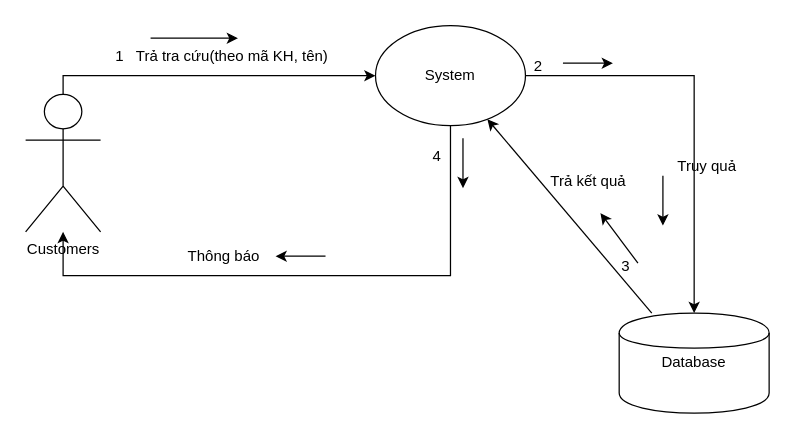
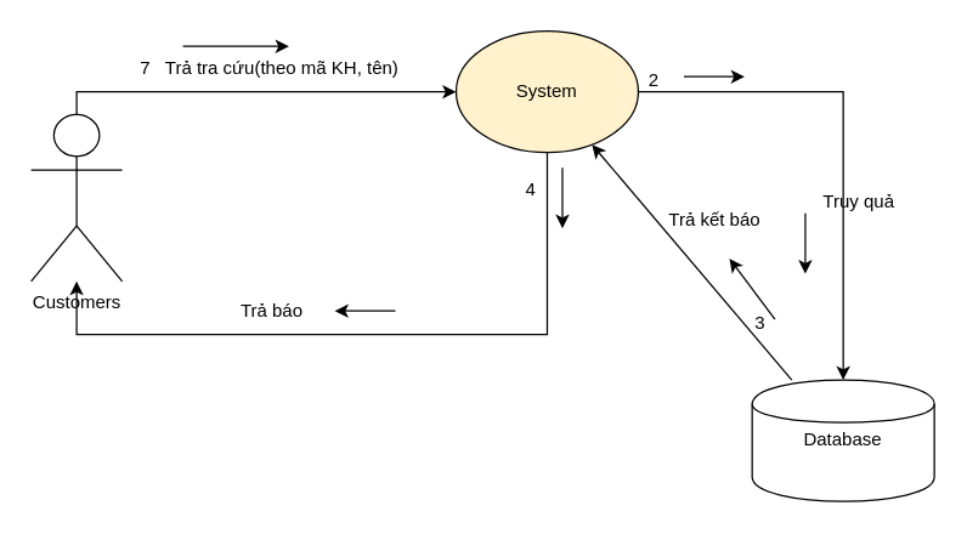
  <mxCell id="0" />
  <mxCell id="1" parent="0" />
  <mxCell id="2" style="edgeStyle=orthogonalEdgeStyle;rounded=0;orthogonalLoop=1;jettySize=auto;html=1;entryX=0;entryY=0.5;entryDx=0;entryDy=0;" edge="1" parent="1" source="3" target="6"><mxGeometry relative="1" as="geometry"><Array as="points"><mxPoint x="130" y="60" /><mxPoint x="130" y="60" /></Array></mxGeometry></mxCell>
  <mxCell id="3" value="Customers&lt;div&gt;&lt;br&gt;&lt;/div&gt;" style="shape=umlActor;verticalLabelPosition=bottom;verticalAlign=top;html=1;outlineConnect=0;" vertex="1" parent="1"><mxGeometry x="20" y="75" width="60" height="110" as="geometry" /></mxCell>
  <mxCell id="4" style="edgeStyle=orthogonalEdgeStyle;rounded=0;orthogonalLoop=1;jettySize=auto;html=1;entryX=0.5;entryY=0;entryDx=0;entryDy=0;" edge="1" parent="1" source="6" target="8"><mxGeometry relative="1" as="geometry" /></mxCell>
  <mxCell id="5" style="edgeStyle=orthogonalEdgeStyle;rounded=0;orthogonalLoop=1;jettySize=auto;html=1;exitX=0.5;exitY=1;exitDx=0;exitDy=0;" edge="1" parent="1" source="6" target="3"><mxGeometry relative="1" as="geometry"><Array as="points"><mxPoint x="360" y="220" /><mxPoint x="50" y="220" /></Array></mxGeometry></mxCell>
- <mxCell id="6" value="System" style="ellipse;whiteSpace=wrap;html=1;" vertex="1" parent="1"><mxGeometry x="300" y="20" width="120" height="80" as="geometry" /></mxCell>
+ <mxCell id="6" value="System" style="ellipse;whiteSpace=wrap;html=1;fillColor=#fff2cc;" vertex="1" parent="1"><mxGeometry x="300" y="20" width="120" height="80" as="geometry" /></mxCell>
  <mxCell id="7" style="rounded=0;orthogonalLoop=1;jettySize=auto;html=1;" edge="1" parent="1" source="8" target="6"><mxGeometry relative="1" as="geometry" /></mxCell>
  <mxCell id="8" value="Database" style="shape=cylinder;whiteSpace=wrap;html=1;" vertex="1" parent="1"><mxGeometry x="495" y="250" width="120" height="80" as="geometry" /></mxCell>
- <mxCell id="9" value="1" style="text;html=1;align=center;verticalAlign=middle;resizable=0;points=[];autosize=1;strokeColor=none;fillColor=none;" vertex="1" parent="1"><mxGeometry x="80" y="30" width="30" height="30" as="geometry" /></mxCell>
+ <mxCell id="9" value="7" style="text;html=1;align=center;verticalAlign=middle;resizable=0;points=[];autosize=1;strokeColor=none;fillColor=none;" vertex="1" parent="1"><mxGeometry x="80" y="30" width="30" height="30" as="geometry" /></mxCell>
  <mxCell id="10" value="Trả tra cứu(theo mã KH, tên)" style="text;html=1;align=center;verticalAlign=middle;resizable=0;points=[];autosize=1;strokeColor=none;fillColor=none;" vertex="1" parent="1"><mxGeometry x="90" y="30" width="190" height="30" as="geometry" /></mxCell>
  <mxCell id="11" value="" style="endArrow=classic;html=1;rounded=0;entryX=0.526;entryY=0;entryDx=0;entryDy=0;entryPerimeter=0;" edge="1" parent="1" target="10"><mxGeometry width="50" height="50" relative="1" as="geometry"><mxPoint x="120" y="30" as="sourcePoint" /><mxPoint x="170" y="-20" as="targetPoint" /></mxGeometry></mxCell>
  <mxCell id="12" value="Truy quả" style="text;html=1;align=center;verticalAlign=middle;resizable=0;points=[];autosize=1;strokeColor=none;fillColor=none;" vertex="1" parent="1"><mxGeometry x="530" y="118" width="70" height="30" as="geometry" /></mxCell>
  <mxCell id="13" value="" style="endArrow=classic;html=1;rounded=0;" edge="1" parent="1"><mxGeometry width="50" height="50" relative="1" as="geometry"><mxPoint x="450" y="50" as="sourcePoint" /><mxPoint x="490" y="50" as="targetPoint" /></mxGeometry></mxCell>
  <mxCell id="14" value="" style="endArrow=classic;html=1;rounded=0;" edge="1" parent="1"><mxGeometry width="50" height="50" relative="1" as="geometry"><mxPoint x="530" y="140" as="sourcePoint" /><mxPoint x="530" y="180" as="targetPoint" /></mxGeometry></mxCell>
  <mxCell id="15" value="" style="endArrow=classic;html=1;rounded=0;" edge="1" parent="1"><mxGeometry width="50" height="50" relative="1" as="geometry"><mxPoint x="510" y="210" as="sourcePoint" /><mxPoint x="480" y="170" as="targetPoint" /></mxGeometry></mxCell>
- <mxCell id="16" value="Trả kết quả" style="text;html=1;align=center;verticalAlign=middle;resizable=0;points=[];autosize=1;strokeColor=none;fillColor=none;" vertex="1" parent="1"><mxGeometry x="430" y="130" width="80" height="30" as="geometry" /></mxCell>
+ <mxCell id="16" value="Trả kết báo" style="text;html=1;align=center;verticalAlign=middle;resizable=0;points=[];autosize=1;strokeColor=none;fillColor=none;" vertex="1" parent="1"><mxGeometry x="430" y="130" width="80" height="30" as="geometry" /></mxCell>
  <mxCell id="17" value="2" style="text;html=1;align=center;verticalAlign=middle;resizable=0;points=[];autosize=1;strokeColor=none;fillColor=none;" vertex="1" parent="1"><mxGeometry x="415" y="38" width="30" height="30" as="geometry" /></mxCell>
  <mxCell id="18" value="3" style="text;html=1;align=center;verticalAlign=middle;resizable=0;points=[];autosize=1;strokeColor=none;fillColor=none;" vertex="1" parent="1"><mxGeometry x="485" y="198" width="30" height="30" as="geometry" /></mxCell>
  <mxCell id="19" value="4" style="text;html=1;align=center;verticalAlign=middle;resizable=0;points=[];autosize=1;strokeColor=none;fillColor=none;" vertex="1" parent="1"><mxGeometry x="334" y="110" width="30" height="30" as="geometry" /></mxCell>
- <mxCell id="20" value="Thông báo&amp;nbsp;" style="text;html=1;align=center;verticalAlign=middle;resizable=0;points=[];autosize=1;strokeColor=none;fillColor=none;" vertex="1" parent="1"><mxGeometry x="140" y="190" width="80" height="30" as="geometry" /></mxCell>
+ <mxCell id="20" value="Trả báo&amp;nbsp;" style="text;html=1;align=center;verticalAlign=middle;resizable=0;points=[];autosize=1;strokeColor=none;fillColor=none;" vertex="1" parent="1"><mxGeometry x="140" y="190" width="80" height="30" as="geometry" /></mxCell>
  <mxCell id="21" value="" style="endArrow=classic;html=1;rounded=0;" edge="1" parent="1"><mxGeometry width="50" height="50" relative="1" as="geometry"><mxPoint x="370" y="110" as="sourcePoint" /><mxPoint x="370" y="150" as="targetPoint" /></mxGeometry></mxCell>
  <mxCell id="22" value="" style="endArrow=classic;html=1;rounded=0;" edge="1" parent="1"><mxGeometry width="50" height="50" relative="1" as="geometry"><mxPoint x="260" y="204.5" as="sourcePoint" /><mxPoint x="220" y="204.5" as="targetPoint" /></mxGeometry></mxCell>
